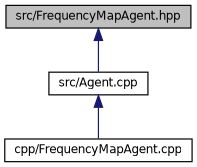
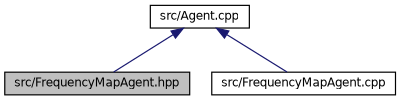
  digraph {
    node [color=black fillcolor=white fontname=Helvetica fontsize=10 shape=record style=filled]
    edge [color=midnightblue dir=back fontname=Helvetica fontsize=10 labelfontname=Helvetica labelfontsize=10 style=solid]
    n1 [fillcolor=grey75 fontcolor=black height=0.2 label="src/FrequencyMapAgent.hpp" width=0.4]
    n2 [height=0.2 label="src/Agent.cpp" width=0.4]
-   n3 [height=0.2 label="cpp/FrequencyMapAgent.cpp" width=0.4]
-   n1 -> n2
+   n3 [height=0.2 label="src/FrequencyMapAgent.cpp" width=0.4]
+   n2 -> n1
    n2 -> n3
  }
